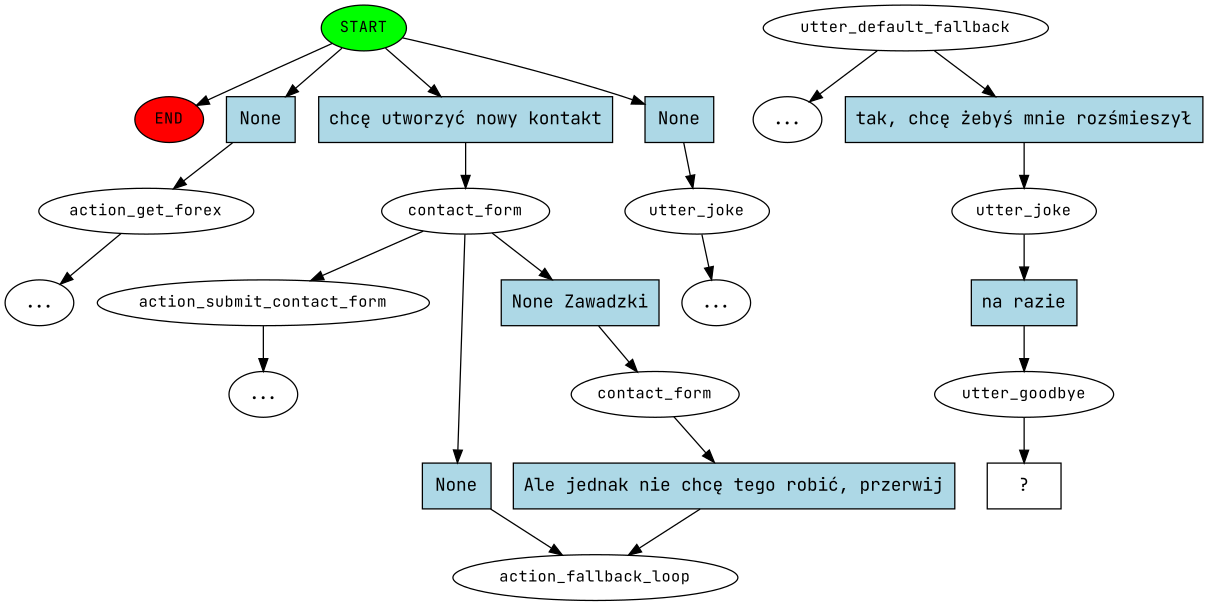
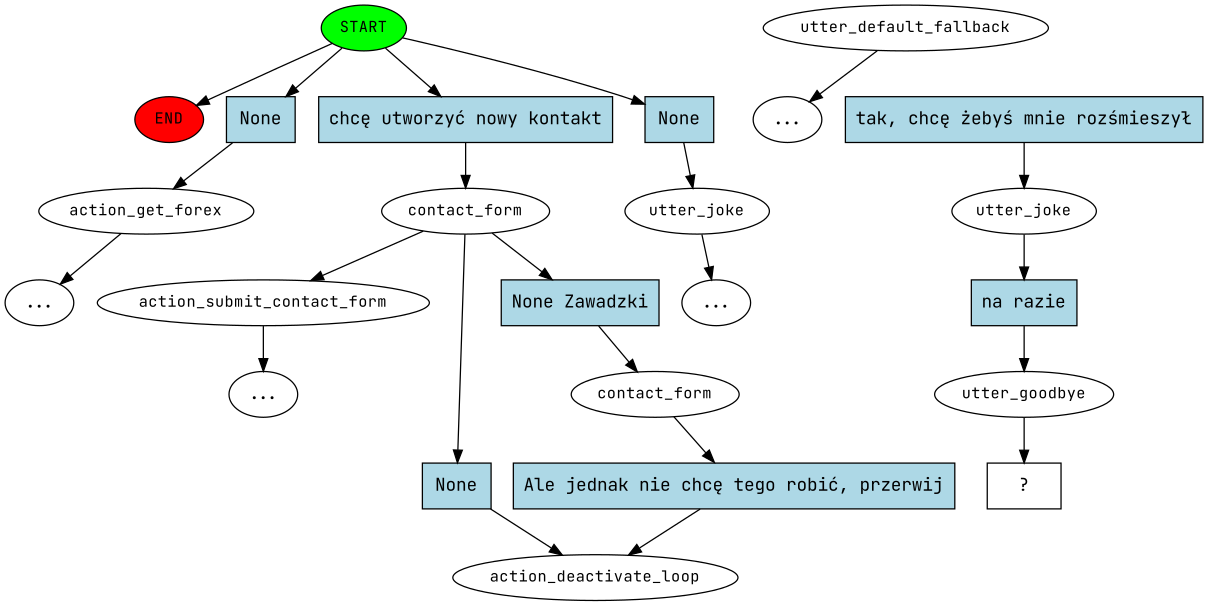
  digraph {
    fontname="JetBrains Mono"
    node [fontname="JetBrains Mono"]
    edge [fontname="JetBrains Mono"]
    n1 [fillcolor=green fontsize=12 label=START style=filled]
    n2 [fillcolor=red fontsize=12 label=END style=filled]
    n3 [fillcolor=lightblue label=None shape=rect style=filled]
    n4 [fillcolor=lightblue label="chcę utworzyć nowy kontakt" shape=rect style=filled]
    n5 [fillcolor=lightblue label=None shape=rect style=filled]
    n6 [fontsize=12 label=action_get_forex]
    n7 [fontsize=12 label=contact_form]
    n8 [fontsize=12 label=utter_joke]
    n9 [label="..."]
    n10 [fontsize=12 label=action_submit_contact_form]
    n11 [fillcolor=lightblue label=None shape=rect style=filled]
    n12 [fillcolor=lightblue label="None Zawadzki" shape=rect style=filled]
    n13 [label="..."]
-   n14 [fontsize=12 label=action_fallback_loop]
+   n14 [fontsize=12 label=action_deactivate_loop]
    n15 [fontsize=12 label=contact_form]
    n16 [fontsize=12 label=utter_default_fallback]
    n17 [label="..."]
    n18 [fillcolor=lightblue label="tak, chcę żebyś mnie rozśmieszył" shape=rect style=filled]
    n19 [fontsize=12 label=utter_joke]
    n20 [label="..."]
    n21 [fillcolor=lightblue label="Ale jednak nie chcę tego robić, przerwij" shape=rect style=filled]
    n22 [fillcolor=lightblue label="na razie" shape=rect style=filled]
    n23 [fontsize=12 label=utter_goodbye]
    n24 [label="  ?  " shape=rect]
    n1 -> n2
    n1 -> n3
    n1 -> n4
    n1 -> n5
    n3 -> n6
    n4 -> n7
    n5 -> n8
    n6 -> n9
    n7 -> n10
    n7 -> n11
    n7 -> n12
    n8 -> n20
    n10 -> n13
    n11 -> n14
    n12 -> n15
    n15 -> n21
    n16 -> n17
-   n16 -> n18
    n18 -> n19
    n19 -> n22
    n21 -> n14
    n22 -> n23
    n23 -> n24
  }
